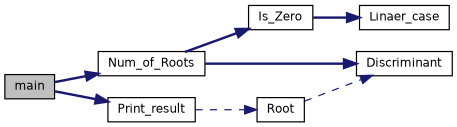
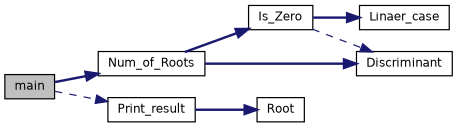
  digraph {
    rankdir=LR
    node [color=black fillcolor=white fontname=Helvetica fontsize=10 shape=record style=filled]
    edge [color=midnightblue fontname=Helvetica fontsize=10 labelfontname=Helvetica labelfontsize=10 style=bold]
    n1 [fillcolor=grey75 fontcolor=black height=0.2 label=main width=0.4]
    n2 [height=0.2 label=Num_of_Roots width=0.4]
    n3 [height=0.2 label=Print_result width=0.4]
    n4 [height=0.2 label=Is_Zero width=0.4]
    n5 [height=0.2 label=Discriminant width=0.4]
    n6 [height=0.2 label=Root width=0.4]
    n7 [height=0.2 label=Linaer_case width=0.4]
    n1 -> n2
-   n1 -> n3
+   n1 -> n3 [style=dashed]
    n2 -> n4
    n2 -> n5
-   n3 -> n6 [style=dashed]
+   n3 -> n6
    n4 -> n7
-   n6 -> n5 [style=dashed]
+   n4 -> n5 [style=dashed]
  }
